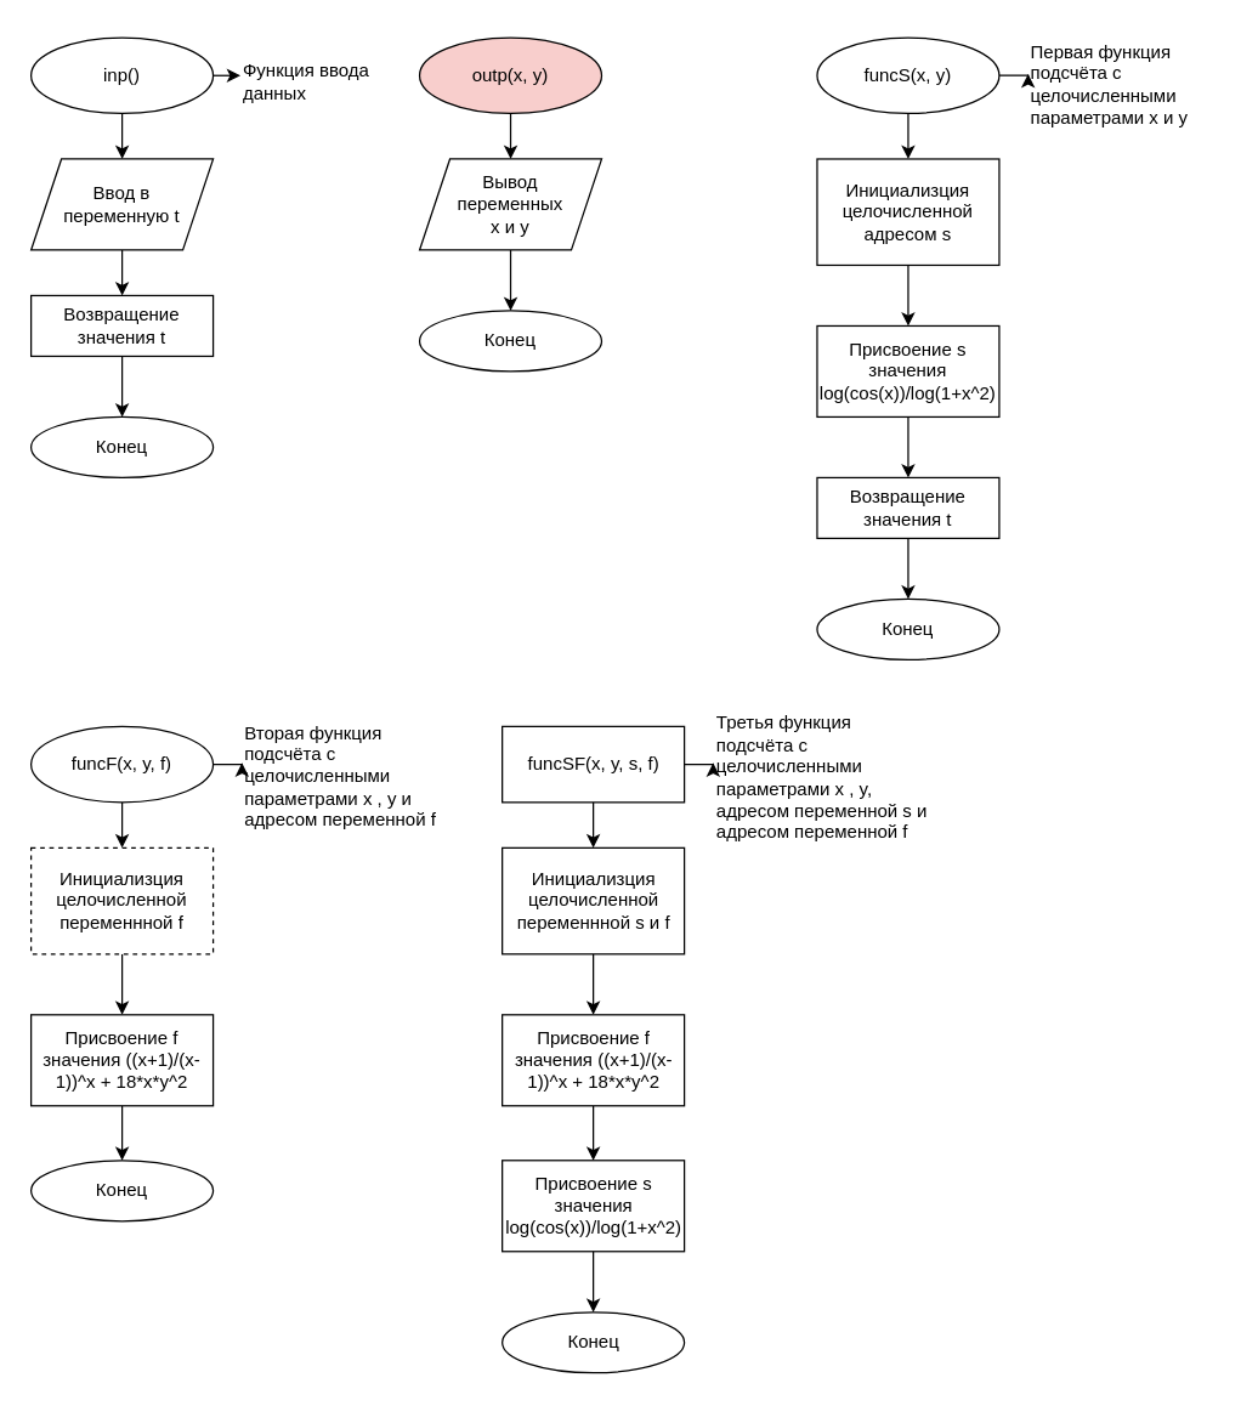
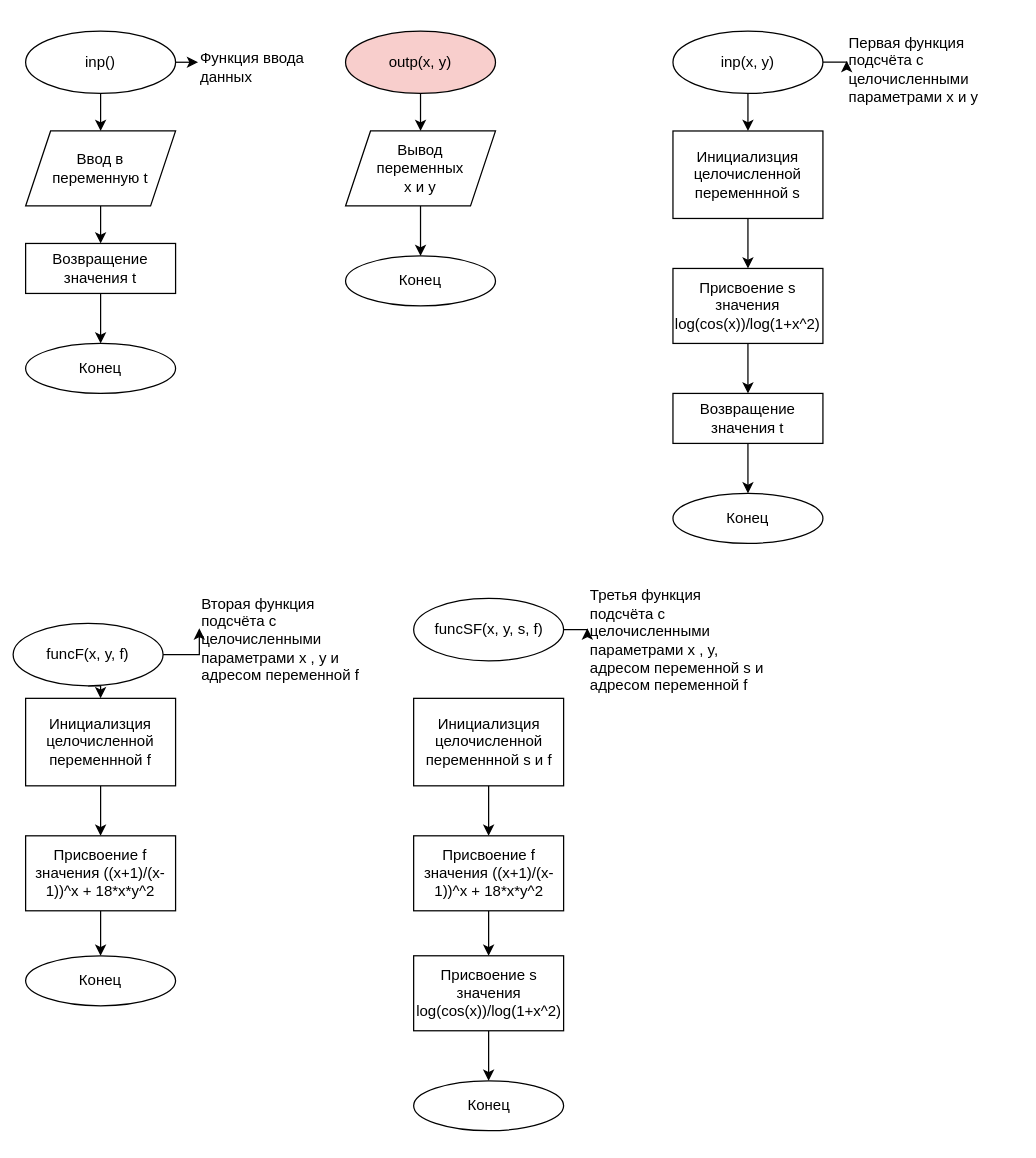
  <mxCell id="0" />
  <mxCell id="1" parent="0" />
  <mxCell id="2" style="edgeStyle=orthogonalEdgeStyle;rounded=0;orthogonalLoop=1;jettySize=auto;html=1;exitX=0.5;exitY=1;exitDx=0;exitDy=0;entryX=0.5;entryY=0;entryDx=0;entryDy=0;" edge="1" parent="1" source="3" target="5"><mxGeometry relative="1" as="geometry" /></mxCell>
  <mxCell id="3" value="inp()" style="ellipse;whiteSpace=wrap;html=1;" vertex="1" parent="1"><mxGeometry x="20" y="24" width="120" height="50" as="geometry" /></mxCell>
  <mxCell id="4" style="edgeStyle=orthogonalEdgeStyle;rounded=0;orthogonalLoop=1;jettySize=auto;html=1;exitX=0.5;exitY=1;exitDx=0;exitDy=0;entryX=0.5;entryY=0;entryDx=0;entryDy=0;" edge="1" parent="1" source="5" target="8"><mxGeometry relative="1" as="geometry" /></mxCell>
  <mxCell id="5" value="Ввод в &lt;br&gt;переменную t" style="shape=parallelogram;perimeter=parallelogramPerimeter;whiteSpace=wrap;html=1;fixedSize=1;" vertex="1" parent="1"><mxGeometry x="20" y="104" width="120" height="60" as="geometry" /></mxCell>
  <mxCell id="6" value="Конец" style="ellipse;whiteSpace=wrap;html=1;" vertex="1" parent="1"><mxGeometry x="20" y="274" width="120" height="40" as="geometry" /></mxCell>
  <mxCell id="7" style="edgeStyle=orthogonalEdgeStyle;rounded=0;orthogonalLoop=1;jettySize=auto;html=1;exitX=0.5;exitY=1;exitDx=0;exitDy=0;entryX=0.5;entryY=0;entryDx=0;entryDy=0;" edge="1" parent="1" source="8" target="6"><mxGeometry relative="1" as="geometry" /></mxCell>
  <mxCell id="8" value="Возвращение значения t" style="rounded=0;whiteSpace=wrap;html=1;" vertex="1" parent="1"><mxGeometry x="20" y="194" width="120" height="40" as="geometry" /></mxCell>
  <mxCell id="9" value="Функция ввода&lt;br&gt;данных" style="text;html=1;align=left;verticalAlign=middle;resizable=0;points=[];autosize=1;strokeColor=none;fillColor=none;" vertex="1" parent="1"><mxGeometry x="158" y="33" width="110" height="40" as="geometry" /></mxCell>
  <mxCell id="10" style="edgeStyle=orthogonalEdgeStyle;rounded=0;orthogonalLoop=1;jettySize=auto;html=1;exitX=0.5;exitY=1;exitDx=0;exitDy=0;entryX=0.5;entryY=0;entryDx=0;entryDy=0;" edge="1" parent="1" source="11" target="13"><mxGeometry relative="1" as="geometry" /></mxCell>
  <mxCell id="11" value="outp(x, y)" style="ellipse;whiteSpace=wrap;html=1;fillColor=#f8cecc;" vertex="1" parent="1"><mxGeometry x="276" y="24" width="120" height="50" as="geometry" /></mxCell>
  <mxCell id="12" style="edgeStyle=orthogonalEdgeStyle;rounded=0;orthogonalLoop=1;jettySize=auto;html=1;exitX=0.5;exitY=1;exitDx=0;exitDy=0;entryX=0.5;entryY=0;entryDx=0;entryDy=0;" edge="1" parent="1" source="13" target="14"><mxGeometry relative="1" as="geometry" /></mxCell>
  <mxCell id="13" value="Вывод &lt;br&gt;переменных &lt;br&gt;x и y" style="shape=parallelogram;perimeter=parallelogramPerimeter;whiteSpace=wrap;html=1;fixedSize=1;" vertex="1" parent="1"><mxGeometry x="276" y="104" width="120" height="60" as="geometry" /></mxCell>
  <mxCell id="14" value="Конец" style="ellipse;whiteSpace=wrap;html=1;" vertex="1" parent="1"><mxGeometry x="276" y="204" width="120" height="40" as="geometry" /></mxCell>
  <mxCell id="15" style="edgeStyle=orthogonalEdgeStyle;rounded=0;orthogonalLoop=1;jettySize=auto;html=1;exitX=1;exitY=0.5;exitDx=0;exitDy=0;entryX=0;entryY=0.4;entryDx=0;entryDy=0;entryPerimeter=0;" edge="1" parent="1" source="3" target="9"><mxGeometry relative="1" as="geometry" /></mxCell>
  <mxCell id="16" style="edgeStyle=orthogonalEdgeStyle;rounded=0;orthogonalLoop=1;jettySize=auto;html=1;exitX=0.5;exitY=1;exitDx=0;exitDy=0;entryX=0.5;entryY=0;entryDx=0;entryDy=0;" edge="1" parent="1" source="17" target="20"><mxGeometry relative="1" as="geometry" /></mxCell>
- <mxCell id="17" value="funcS(x, y)" style="ellipse;whiteSpace=wrap;html=1;" vertex="1" parent="1"><mxGeometry x="538" y="24" width="120" height="50" as="geometry" /></mxCell>
+ <mxCell id="17" value="inp(x, y)" style="ellipse;whiteSpace=wrap;html=1;" vertex="1" parent="1"><mxGeometry x="538" y="24" width="120" height="50" as="geometry" /></mxCell>
  <mxCell id="18" value="Конец" style="ellipse;whiteSpace=wrap;html=1;" vertex="1" parent="1"><mxGeometry x="538" y="394" width="120" height="40" as="geometry" /></mxCell>
  <mxCell id="19" style="edgeStyle=orthogonalEdgeStyle;rounded=0;orthogonalLoop=1;jettySize=auto;html=1;exitX=0.5;exitY=1;exitDx=0;exitDy=0;entryX=0.5;entryY=0;entryDx=0;entryDy=0;" edge="1" parent="1" source="20" target="24"><mxGeometry relative="1" as="geometry" /></mxCell>
- <mxCell id="20" value="Инициализция целочисленной&lt;br&gt;адресом s" style="rounded=0;whiteSpace=wrap;html=1;" vertex="1" parent="1"><mxGeometry x="538" y="104" width="120" height="70" as="geometry" /></mxCell>
+ <mxCell id="20" value="Инициализция целочисленной&lt;br&gt;переменнной s" style="rounded=0;whiteSpace=wrap;html=1;" vertex="1" parent="1"><mxGeometry x="538" y="104" width="120" height="70" as="geometry" /></mxCell>
  <mxCell id="21" value="Первая функция&lt;br&gt;подсчёта с &lt;br&gt;целочисленными&lt;br&gt;параметрами x и y" style="text;html=1;align=left;verticalAlign=middle;resizable=0;points=[];autosize=1;strokeColor=none;fillColor=none;" vertex="1" parent="1"><mxGeometry x="677" y="20" width="130" height="70" as="geometry" /></mxCell>
  <mxCell id="22" style="edgeStyle=orthogonalEdgeStyle;rounded=0;orthogonalLoop=1;jettySize=auto;html=1;exitX=1;exitY=0.5;exitDx=0;exitDy=0;entryX=0;entryY=0.4;entryDx=0;entryDy=0;entryPerimeter=0;" edge="1" parent="1" source="17" target="21"><mxGeometry relative="1" as="geometry" /></mxCell>
  <mxCell id="23" style="edgeStyle=orthogonalEdgeStyle;rounded=0;orthogonalLoop=1;jettySize=auto;html=1;exitX=0.5;exitY=1;exitDx=0;exitDy=0;entryX=0.5;entryY=0;entryDx=0;entryDy=0;" edge="1" parent="1" source="24" target="26"><mxGeometry relative="1" as="geometry" /></mxCell>
  <mxCell id="24" value="Присвоение s значения log(cos(x))/log(1+x^2)" style="rounded=0;whiteSpace=wrap;html=1;" vertex="1" parent="1"><mxGeometry x="538" y="214" width="120" height="60" as="geometry" /></mxCell>
  <mxCell id="25" style="edgeStyle=orthogonalEdgeStyle;rounded=0;orthogonalLoop=1;jettySize=auto;html=1;exitX=0.5;exitY=1;exitDx=0;exitDy=0;entryX=0.5;entryY=0;entryDx=0;entryDy=0;" edge="1" parent="1" source="26" target="18"><mxGeometry relative="1" as="geometry" /></mxCell>
  <mxCell id="26" value="Возвращение значения t" style="rounded=0;whiteSpace=wrap;html=1;" vertex="1" parent="1"><mxGeometry x="538" y="314" width="120" height="40" as="geometry" /></mxCell>
  <mxCell id="27" style="edgeStyle=orthogonalEdgeStyle;rounded=0;orthogonalLoop=1;jettySize=auto;html=1;exitX=0.5;exitY=1;exitDx=0;exitDy=0;entryX=0.5;entryY=0;entryDx=0;entryDy=0;" edge="1" parent="1" source="28" target="31"><mxGeometry relative="1" as="geometry" /></mxCell>
- <mxCell id="28" value="funcF(x, y, f)" style="ellipse;whiteSpace=wrap;html=1;" vertex="1" parent="1"><mxGeometry x="20" y="478" width="120" height="50" as="geometry" /></mxCell>
+ <mxCell id="28" value="funcF(x, y, f)" style="ellipse;whiteSpace=wrap;html=1;" vertex="1" parent="1"><mxGeometry x="10" y="498" width="120" height="50" as="geometry" /></mxCell>
  <mxCell id="29" value="Конец" style="ellipse;whiteSpace=wrap;html=1;" vertex="1" parent="1"><mxGeometry x="20" y="764" width="120" height="40" as="geometry" /></mxCell>
  <mxCell id="30" style="edgeStyle=orthogonalEdgeStyle;rounded=0;orthogonalLoop=1;jettySize=auto;html=1;exitX=0.5;exitY=1;exitDx=0;exitDy=0;entryX=0.5;entryY=0;entryDx=0;entryDy=0;" edge="1" parent="1" source="31" target="35"><mxGeometry relative="1" as="geometry" /></mxCell>
- <mxCell id="31" value="Инициализция целочисленной&lt;br&gt;переменнной f" style="rounded=0;whiteSpace=wrap;html=1;dashed=1;" vertex="1" parent="1"><mxGeometry x="20" y="558" width="120" height="70" as="geometry" /></mxCell>
+ <mxCell id="31" value="Инициализция целочисленной&lt;br&gt;переменнной f" style="rounded=0;whiteSpace=wrap;html=1;" vertex="1" parent="1"><mxGeometry x="20" y="558" width="120" height="70" as="geometry" /></mxCell>
  <mxCell id="32" value="Вторая функция&lt;br&gt;подсчёта с &lt;br&gt;целочисленными&lt;br&gt;параметрами x , y и &lt;br&gt;адресом переменной f" style="text;html=1;align=left;verticalAlign=middle;resizable=0;points=[];autosize=1;strokeColor=none;fillColor=none;" vertex="1" parent="1"><mxGeometry x="159" y="466" width="150" height="90" as="geometry" /></mxCell>
  <mxCell id="33" style="edgeStyle=orthogonalEdgeStyle;rounded=0;orthogonalLoop=1;jettySize=auto;html=1;exitX=1;exitY=0.5;exitDx=0;exitDy=0;entryX=0;entryY=0.4;entryDx=0;entryDy=0;entryPerimeter=0;" edge="1" parent="1" source="28" target="32"><mxGeometry relative="1" as="geometry" /></mxCell>
  <mxCell id="34" style="edgeStyle=orthogonalEdgeStyle;rounded=0;orthogonalLoop=1;jettySize=auto;html=1;exitX=0.5;exitY=1;exitDx=0;exitDy=0;entryX=0.5;entryY=0;entryDx=0;entryDy=0;" edge="1" parent="1" source="35" target="29"><mxGeometry relative="1" as="geometry" /></mxCell>
  <mxCell id="35" value="Присвоение f значения ((x+1)/(x-1))^x + 18*x*y^2" style="rounded=0;whiteSpace=wrap;html=1;" vertex="1" parent="1"><mxGeometry x="20" y="668" width="120" height="60" as="geometry" /></mxCell>
- <mxCell id="36" style="edgeStyle=orthogonalEdgeStyle;rounded=0;orthogonalLoop=1;jettySize=auto;html=1;exitX=0.5;exitY=1;exitDx=0;exitDy=0;entryX=0.5;entryY=0;entryDx=0;entryDy=0;" edge="1" parent="1" source="37" target="40"><mxGeometry relative="1" as="geometry" /></mxCell>
- <mxCell id="37" value="funcSF(x, y, s, f)" style="whiteSpace=wrap;html=1;rounded=0;" vertex="1" parent="1"><mxGeometry x="330.5" y="478" width="120" height="50" as="geometry" /></mxCell>
+ <mxCell id="37" value="funcSF(x, y, s, f)" style="ellipse;whiteSpace=wrap;html=1;" vertex="1" parent="1"><mxGeometry x="330.5" y="478" width="120" height="50" as="geometry" /></mxCell>
  <mxCell id="38" value="Конец" style="ellipse;whiteSpace=wrap;html=1;" vertex="1" parent="1"><mxGeometry x="330.5" y="864" width="120" height="40" as="geometry" /></mxCell>
  <mxCell id="39" style="edgeStyle=orthogonalEdgeStyle;rounded=0;orthogonalLoop=1;jettySize=auto;html=1;exitX=0.5;exitY=1;exitDx=0;exitDy=0;entryX=0.5;entryY=0;entryDx=0;entryDy=0;" edge="1" parent="1" source="40" target="44"><mxGeometry relative="1" as="geometry" /></mxCell>
  <mxCell id="40" value="Инициализция целочисленной&lt;br&gt;переменнной s и f" style="rounded=0;whiteSpace=wrap;html=1;" vertex="1" parent="1"><mxGeometry x="330.5" y="558" width="120" height="70" as="geometry" /></mxCell>
  <mxCell id="41" value="Третья функция&lt;br&gt;подсчёта с &lt;br&gt;целочисленными&lt;br&gt;параметрами x , y, &lt;br&gt;адресом переменной s и &lt;br&gt;адресом переменной f" style="text;html=1;align=left;verticalAlign=middle;resizable=0;points=[];autosize=1;strokeColor=none;fillColor=none;" vertex="1" parent="1"><mxGeometry x="469.5" y="462" width="160" height="100" as="geometry" /></mxCell>
  <mxCell id="42" style="edgeStyle=orthogonalEdgeStyle;rounded=0;orthogonalLoop=1;jettySize=auto;html=1;exitX=1;exitY=0.5;exitDx=0;exitDy=0;entryX=0;entryY=0.4;entryDx=0;entryDy=0;entryPerimeter=0;" edge="1" parent="1" source="37" target="41"><mxGeometry relative="1" as="geometry" /></mxCell>
  <mxCell id="43" style="edgeStyle=orthogonalEdgeStyle;rounded=0;orthogonalLoop=1;jettySize=auto;html=1;exitX=0.5;exitY=1;exitDx=0;exitDy=0;entryX=0.5;entryY=0;entryDx=0;entryDy=0;" edge="1" parent="1" source="44" target="46"><mxGeometry relative="1" as="geometry" /></mxCell>
  <mxCell id="44" value="Присвоение f значения ((x+1)/(x-1))^x + 18*x*y^2" style="rounded=0;whiteSpace=wrap;html=1;" vertex="1" parent="1"><mxGeometry x="330.5" y="668" width="120" height="60" as="geometry" /></mxCell>
  <mxCell id="45" style="edgeStyle=orthogonalEdgeStyle;rounded=0;orthogonalLoop=1;jettySize=auto;html=1;exitX=0.5;exitY=1;exitDx=0;exitDy=0;entryX=0.5;entryY=0;entryDx=0;entryDy=0;" edge="1" parent="1" source="46" target="38"><mxGeometry relative="1" as="geometry" /></mxCell>
  <mxCell id="46" value="Присвоение s значения log(cos(x))/log(1+x^2)" style="rounded=0;whiteSpace=wrap;html=1;" vertex="1" parent="1"><mxGeometry x="330.5" y="764" width="120" height="60" as="geometry" /></mxCell>
